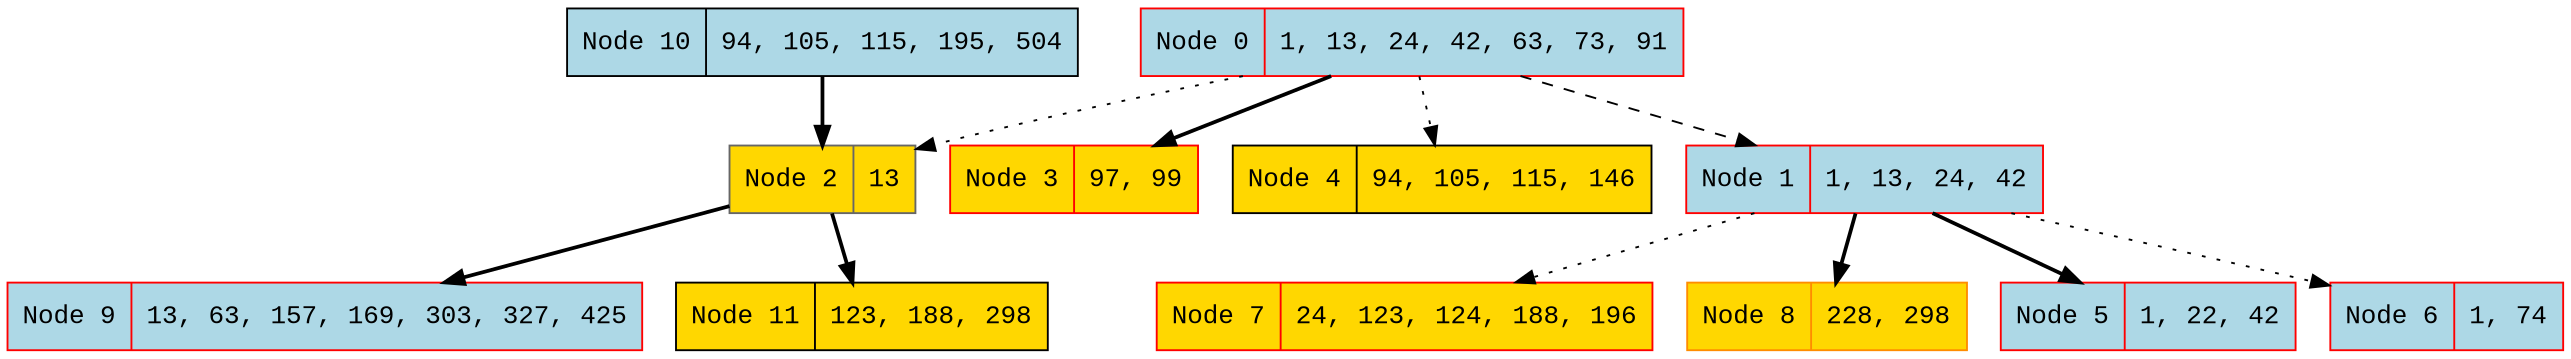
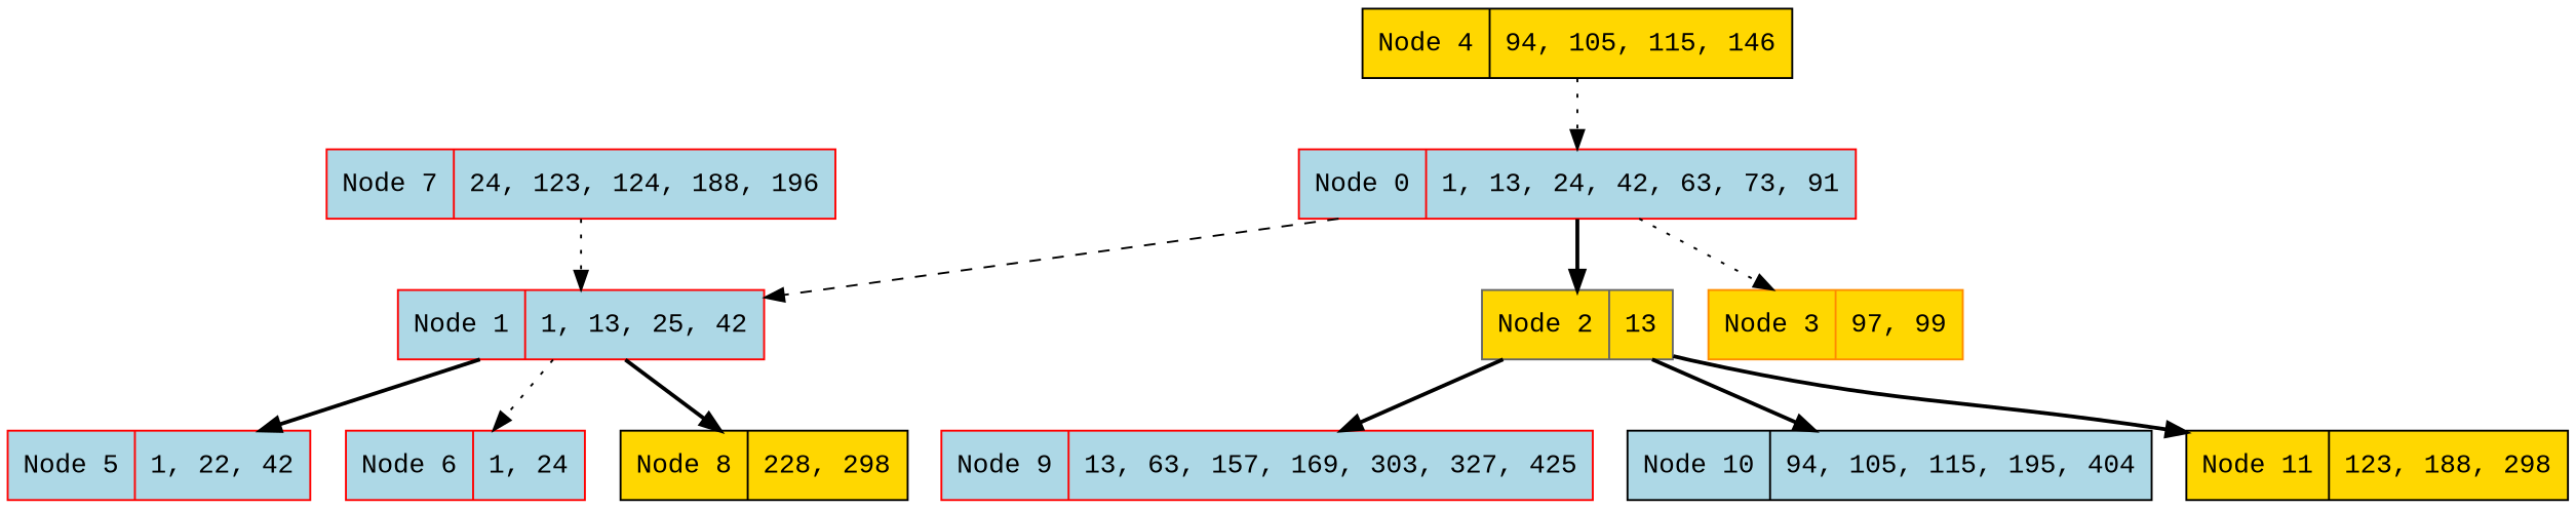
  digraph {
    fontname="Liberation Mono"
    node [color=red fillcolor=lightblue fontname="Liberation Mono" shape=record style=filled]
    edge [fontname="Liberation Mono" style=dotted]
    n1 [label="Node 0 | 1, 13, 24, 42, 63, 73, 91 "]
-   n2 [label="Node 1 | 1, 13, 24, 42 "]
+   n2 [label="Node 1 | 1, 13, 25, 42 "]
    n3 [color=gray40 fillcolor=gold label="Node 2 | 13 "]
-   n4 [fillcolor=gold label="Node 3 | 97, 99 "]
+   n4 [color=darkorange fillcolor=gold label="Node 3 | 97, 99 "]
    n5 [color=black fillcolor=gold label="Node 4 | 94, 105, 115, 146 "]
    n6 [label="Node 5 | 1, 22, 42 "]
-   n7 [label="Node 6 | 1, 74 "]
-   n8 [fillcolor=gold label="Node 7 | 24, 123, 124, 188, 196 "]
-   n9 [color=darkorange fillcolor=gold label="Node 8 | 228, 298 "]
+   n7 [label="Node 6 | 1, 24 "]
+   n8 [label="Node 7 | 24, 123, 124, 188, 196 "]
+   n9 [color=black fillcolor=gold label="Node 8 | 228, 298 "]
    n10 [label="Node 9 | 13, 63, 157, 169, 303, 327, 425 "]
-   n11 [color=black label="Node 10 | 94, 105, 115, 195, 504 "]
+   n11 [color=black label="Node 10 | 94, 105, 115, 195, 404 "]
    n12 [color=black fillcolor=gold label="Node 11 | 123, 188, 298 "]
    n1 -> n2 [style=dashed]
-   n1 -> n3
-   n1 -> n4 [style=bold]
-   n1 -> n5
+   n1 -> n3 [style=bold]
+   n1 -> n4
+   n5 -> n1
    n2 -> n6 [style=bold]
    n2 -> n7
-   n2 -> n8
+   n8 -> n2
    n2 -> n9 [style=bold]
    n3 -> n10 [style=bold]
-   n11 -> n3 [style=bold]
+   n3 -> n11 [style=bold]
    n3 -> n12 [style=bold]
  }
